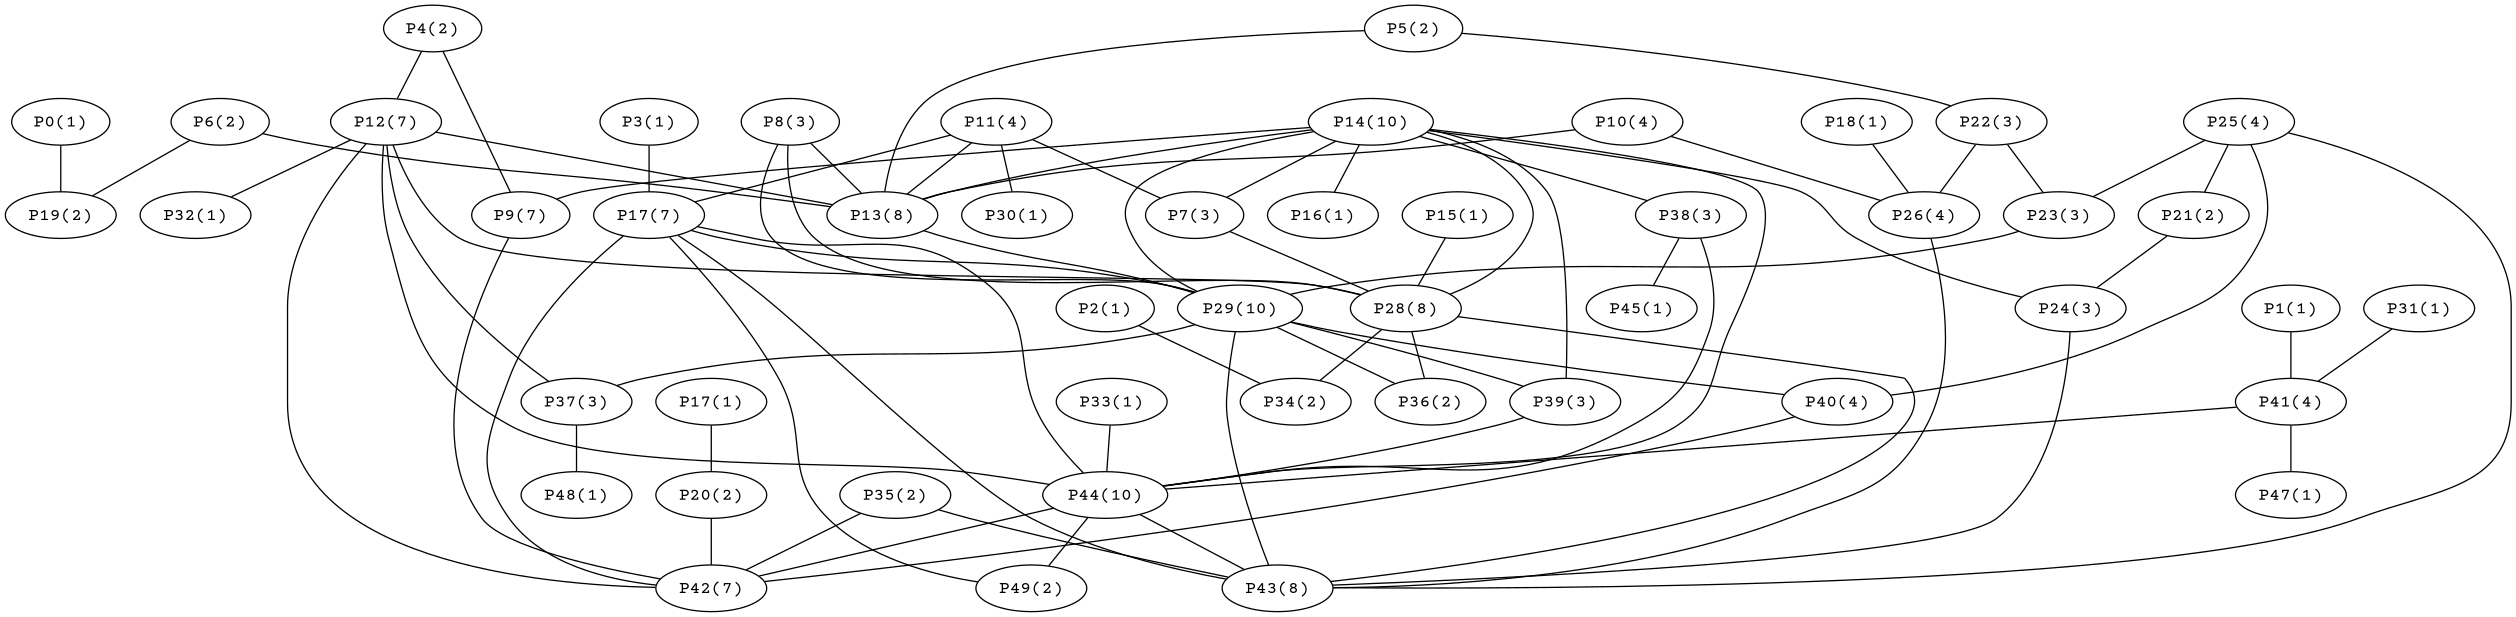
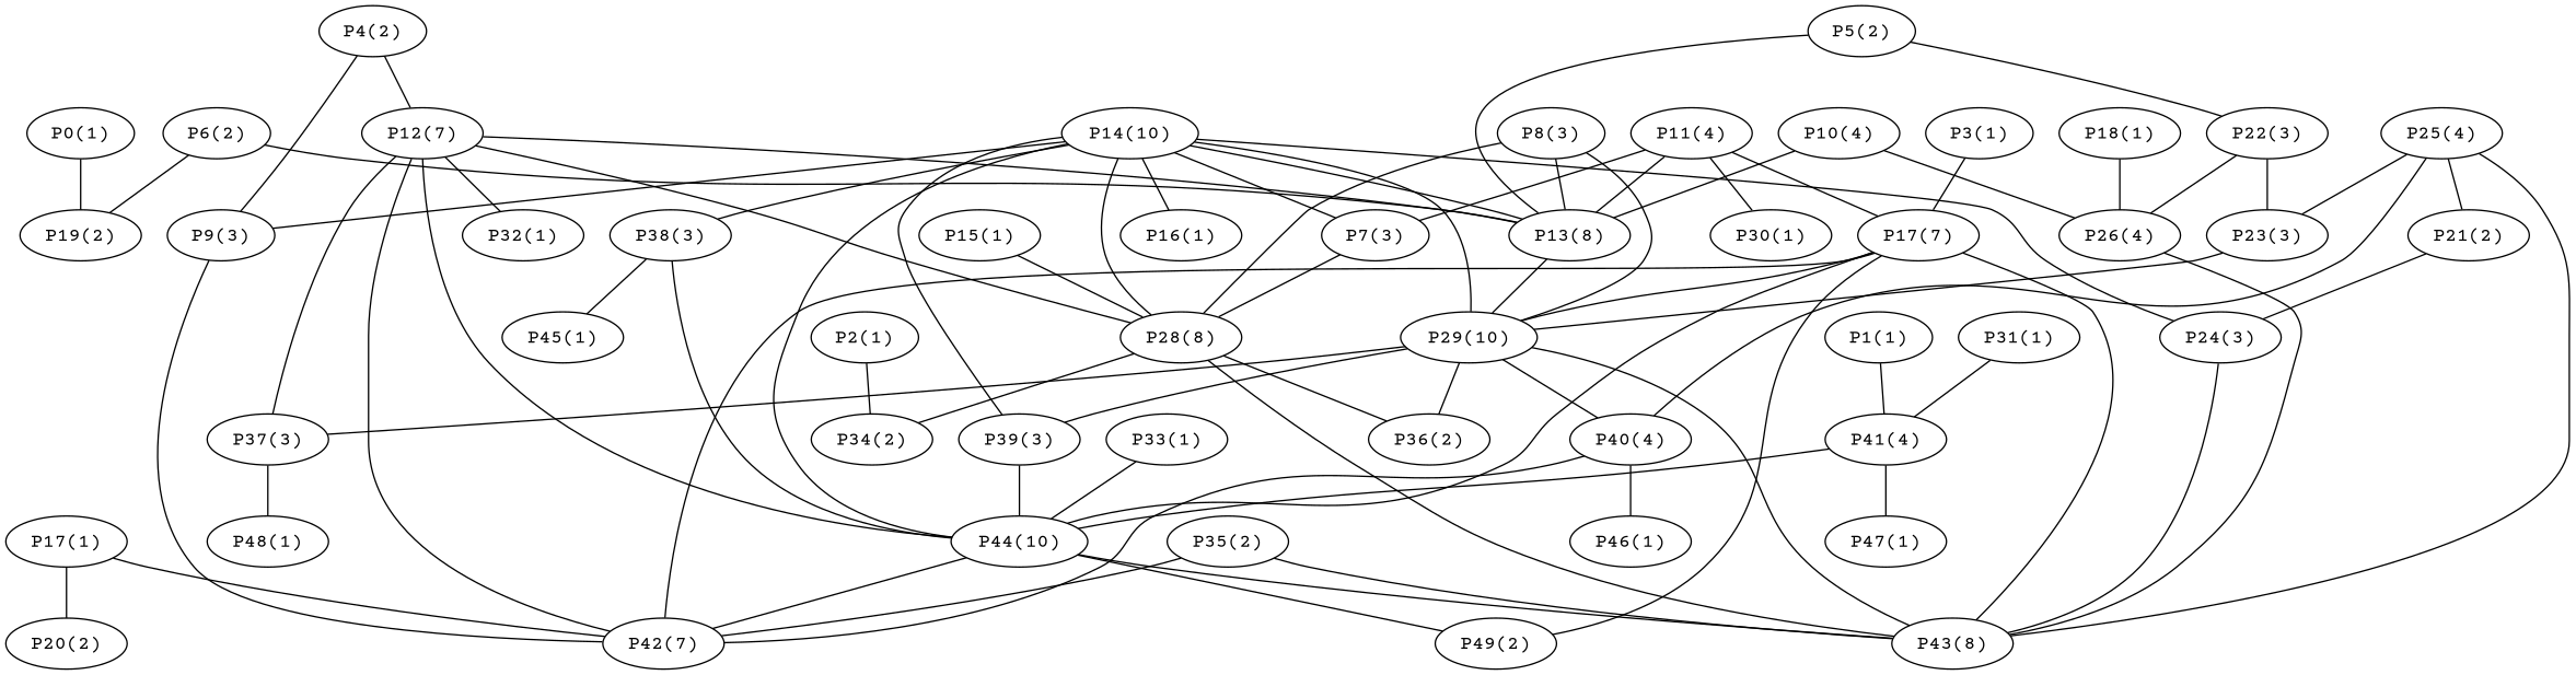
  graph {
    fontname="Courier Prime"
    node [fontname="Courier Prime"]
    edge [fontname="Courier Prime"]
    "P0(1)"
    "P19(2)"
    "P4(2)"
-   "P9(3)" [label="P9(7)"]
+   "P9(3)"
    "P12(7)"
    "P42(7)"
    "P13(8)"
    "P44(10)"
    "P37(3)"
    "P28(8)"
    "P32(1)"
    "P29(10)"
    "P43(8)"
    "P49(2)"
    "P48(1)"
    "P34(2)"
    "P36(2)"
    "P10(4)"
    "P26(4)"
    n20 [label="P17(7)"]
    "P3(1)"
    "P39(3)"
    "P40(4)"
    "P2(1)"
    "P5(2)"
    "P22(3)"
    "P23(3)"
    "P6(2)"
    "P1(1)"
    "P41(4)"
    "P47(1)"
    "P14(10)"
    "P16(1)"
    "P7(3)"
    "P24(3)"
    "P38(3)"
    "P45(1)"
+   "P46(1)"
    "P11(4)"
    "P30(1)"
    "P8(3)"
    "P15(1)"
    "P18(1)"
    "P17(1)"
    "P20(2)"
    "P25(4)"
    "P21(2)"
    "P33(1)"
    "P31(1)"
    "P35(2)"
    "P0(1)" -- "P19(2)"
    "P4(2)" -- "P9(3)"
    "P4(2)" -- "P12(7)"
    "P9(3)" -- "P42(7)"
    "P12(7)" -- "P42(7)"
    "P12(7)" -- "P13(8)"
    "P12(7)" -- "P44(10)"
    "P12(7)" -- "P37(3)"
    "P12(7)" -- "P28(8)"
    "P12(7)" -- "P32(1)"
    "P13(8)" -- "P29(10)"
    "P44(10)" -- "P42(7)"
    "P44(10)" -- "P43(8)"
    "P44(10)" -- "P49(2)"
    "P37(3)" -- "P48(1)"
    "P28(8)" -- "P43(8)"
    "P28(8)" -- "P34(2)"
    "P28(8)" -- "P36(2)"
    "P29(10)" -- "P37(3)"
    "P29(10)" -- "P43(8)"
    "P29(10)" -- "P36(2)"
    "P29(10)" -- "P39(3)"
    "P29(10)" -- "P40(4)"
    "P10(4)" -- "P13(8)"
    "P10(4)" -- "P26(4)"
    "P26(4)" -- "P43(8)"
    n20 -- "P42(7)"
    n20 -- "P44(10)"
    n20 -- "P29(10)"
    n20 -- "P43(8)"
    n20 -- "P49(2)"
    "P3(1)" -- n20
    "P39(3)" -- "P44(10)"
    "P40(4)" -- "P42(7)"
+   "P40(4)" -- "P46(1)"
    "P2(1)" -- "P34(2)"
    "P5(2)" -- "P13(8)"
    "P5(2)" -- "P22(3)"
    "P22(3)" -- "P26(4)"
    "P22(3)" -- "P23(3)"
    "P23(3)" -- "P29(10)"
    "P6(2)" -- "P19(2)"
    "P6(2)" -- "P13(8)"
    "P1(1)" -- "P41(4)"
    "P41(4)" -- "P44(10)"
    "P41(4)" -- "P47(1)"
    "P14(10)" -- "P9(3)"
    "P14(10)" -- "P13(8)"
    "P14(10)" -- "P44(10)"
    "P14(10)" -- "P28(8)"
    "P14(10)" -- "P29(10)"
    "P14(10)" -- "P39(3)"
    "P14(10)" -- "P16(1)"
    "P14(10)" -- "P7(3)"
    "P14(10)" -- "P24(3)"
    "P14(10)" -- "P38(3)"
    "P7(3)" -- "P28(8)"
    "P24(3)" -- "P43(8)"
    "P38(3)" -- "P44(10)"
    "P38(3)" -- "P45(1)"
    "P11(4)" -- "P13(8)"
    "P11(4)" -- n20
    "P11(4)" -- "P7(3)"
    "P11(4)" -- "P30(1)"
    "P8(3)" -- "P13(8)"
    "P8(3)" -- "P28(8)"
    "P8(3)" -- "P29(10)"
    "P15(1)" -- "P28(8)"
    "P18(1)" -- "P26(4)"
    "P17(1)" -- "P20(2)"
-   "P20(2)" -- "P42(7)"
+   "P17(1)" -- "P42(7)"
    "P25(4)" -- "P43(8)"
    "P25(4)" -- "P40(4)"
    "P25(4)" -- "P23(3)"
    "P25(4)" -- "P21(2)"
    "P21(2)" -- "P24(3)"
    "P33(1)" -- "P44(10)"
    "P31(1)" -- "P41(4)"
    "P35(2)" -- "P42(7)"
    "P35(2)" -- "P43(8)"
  }
